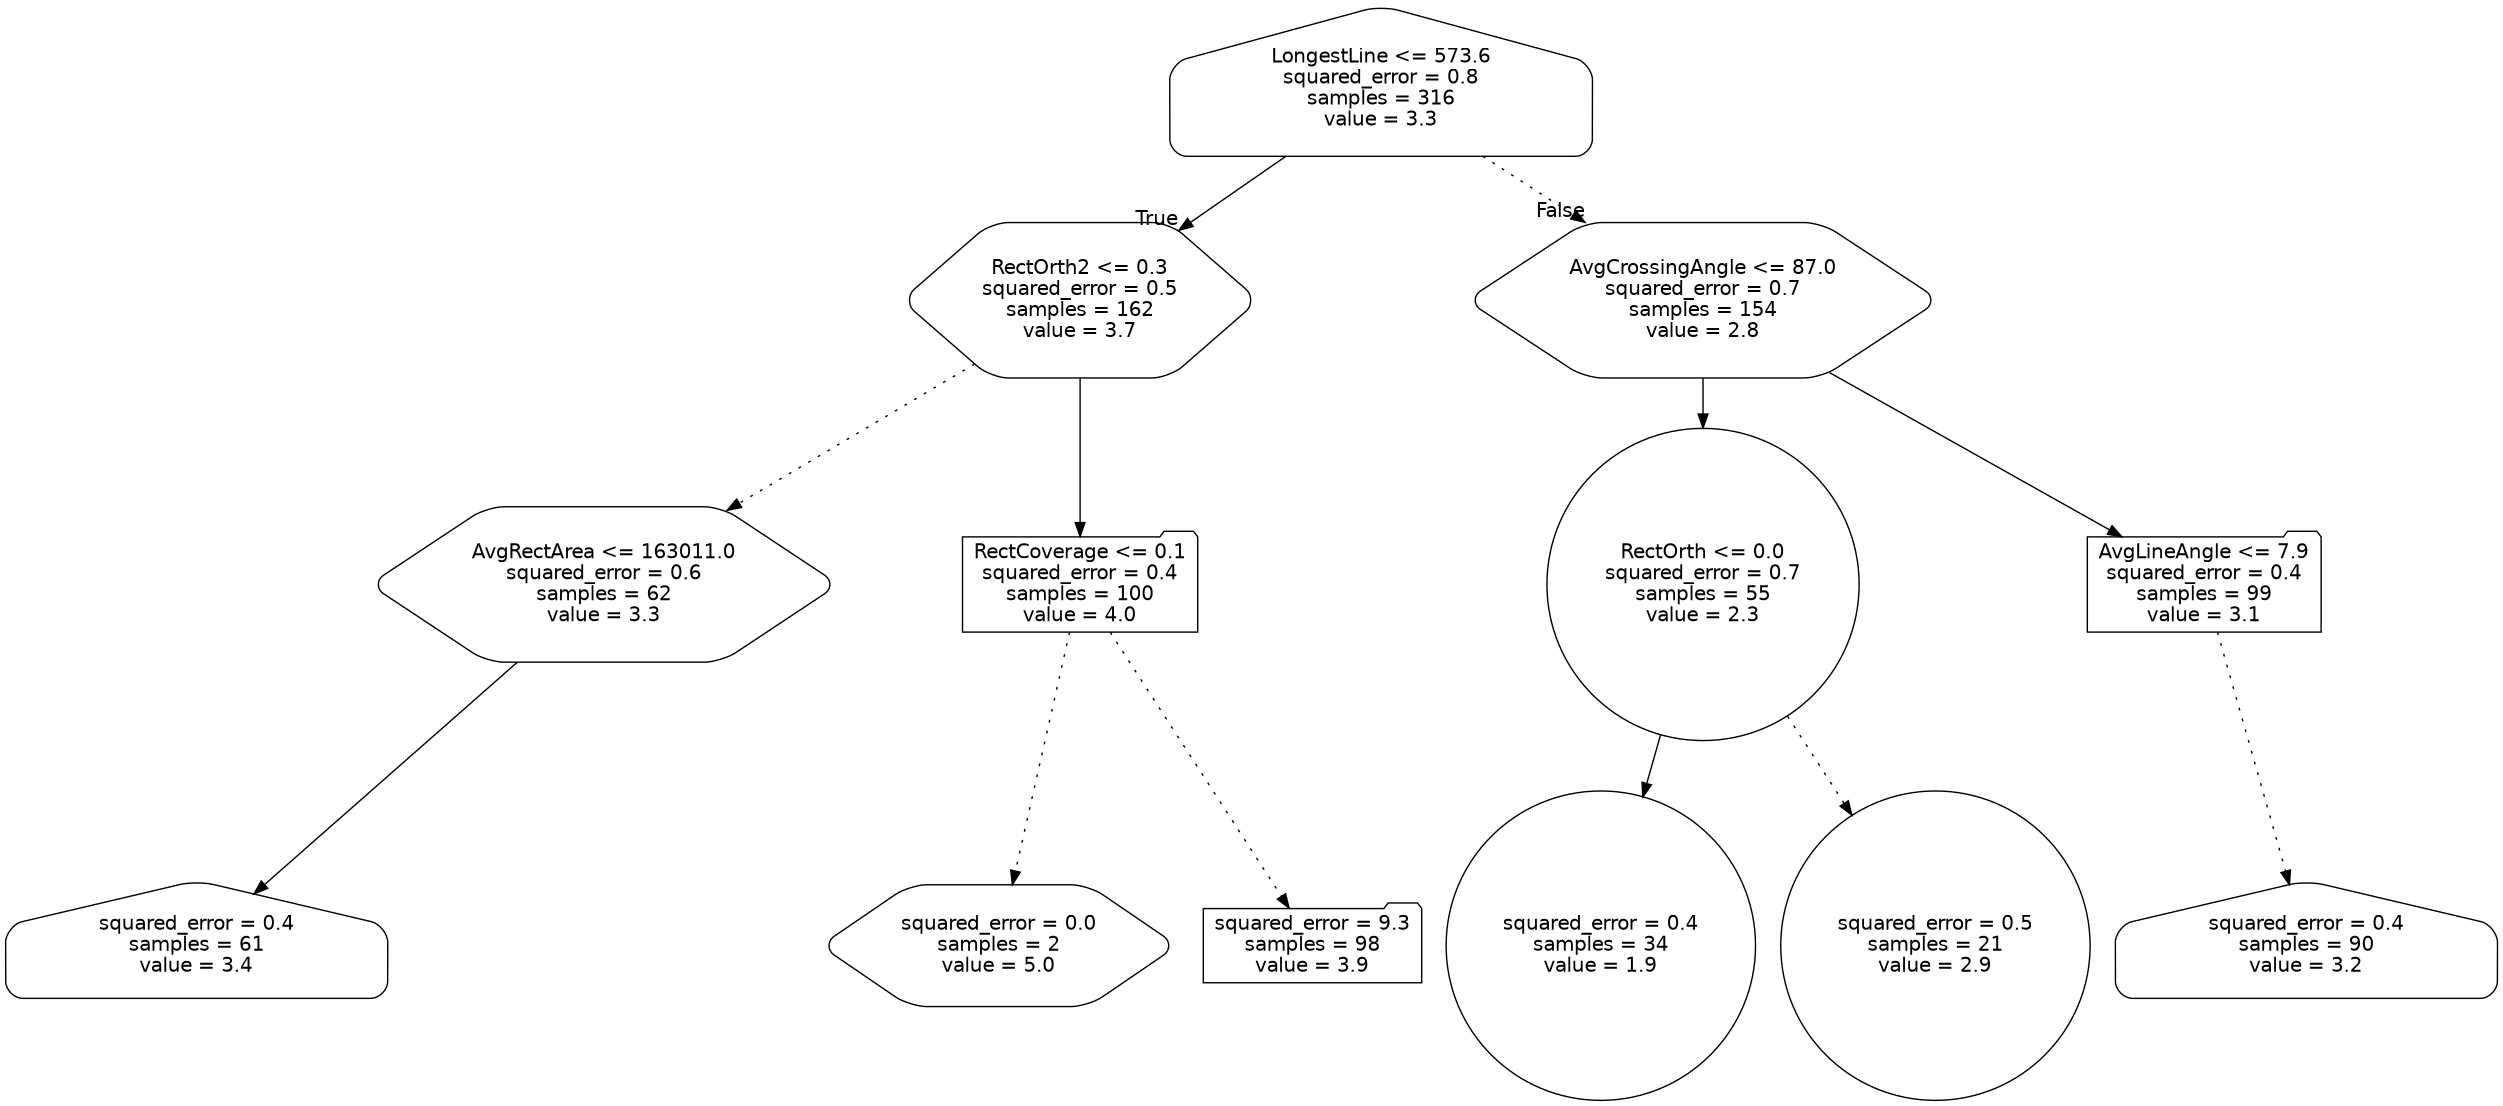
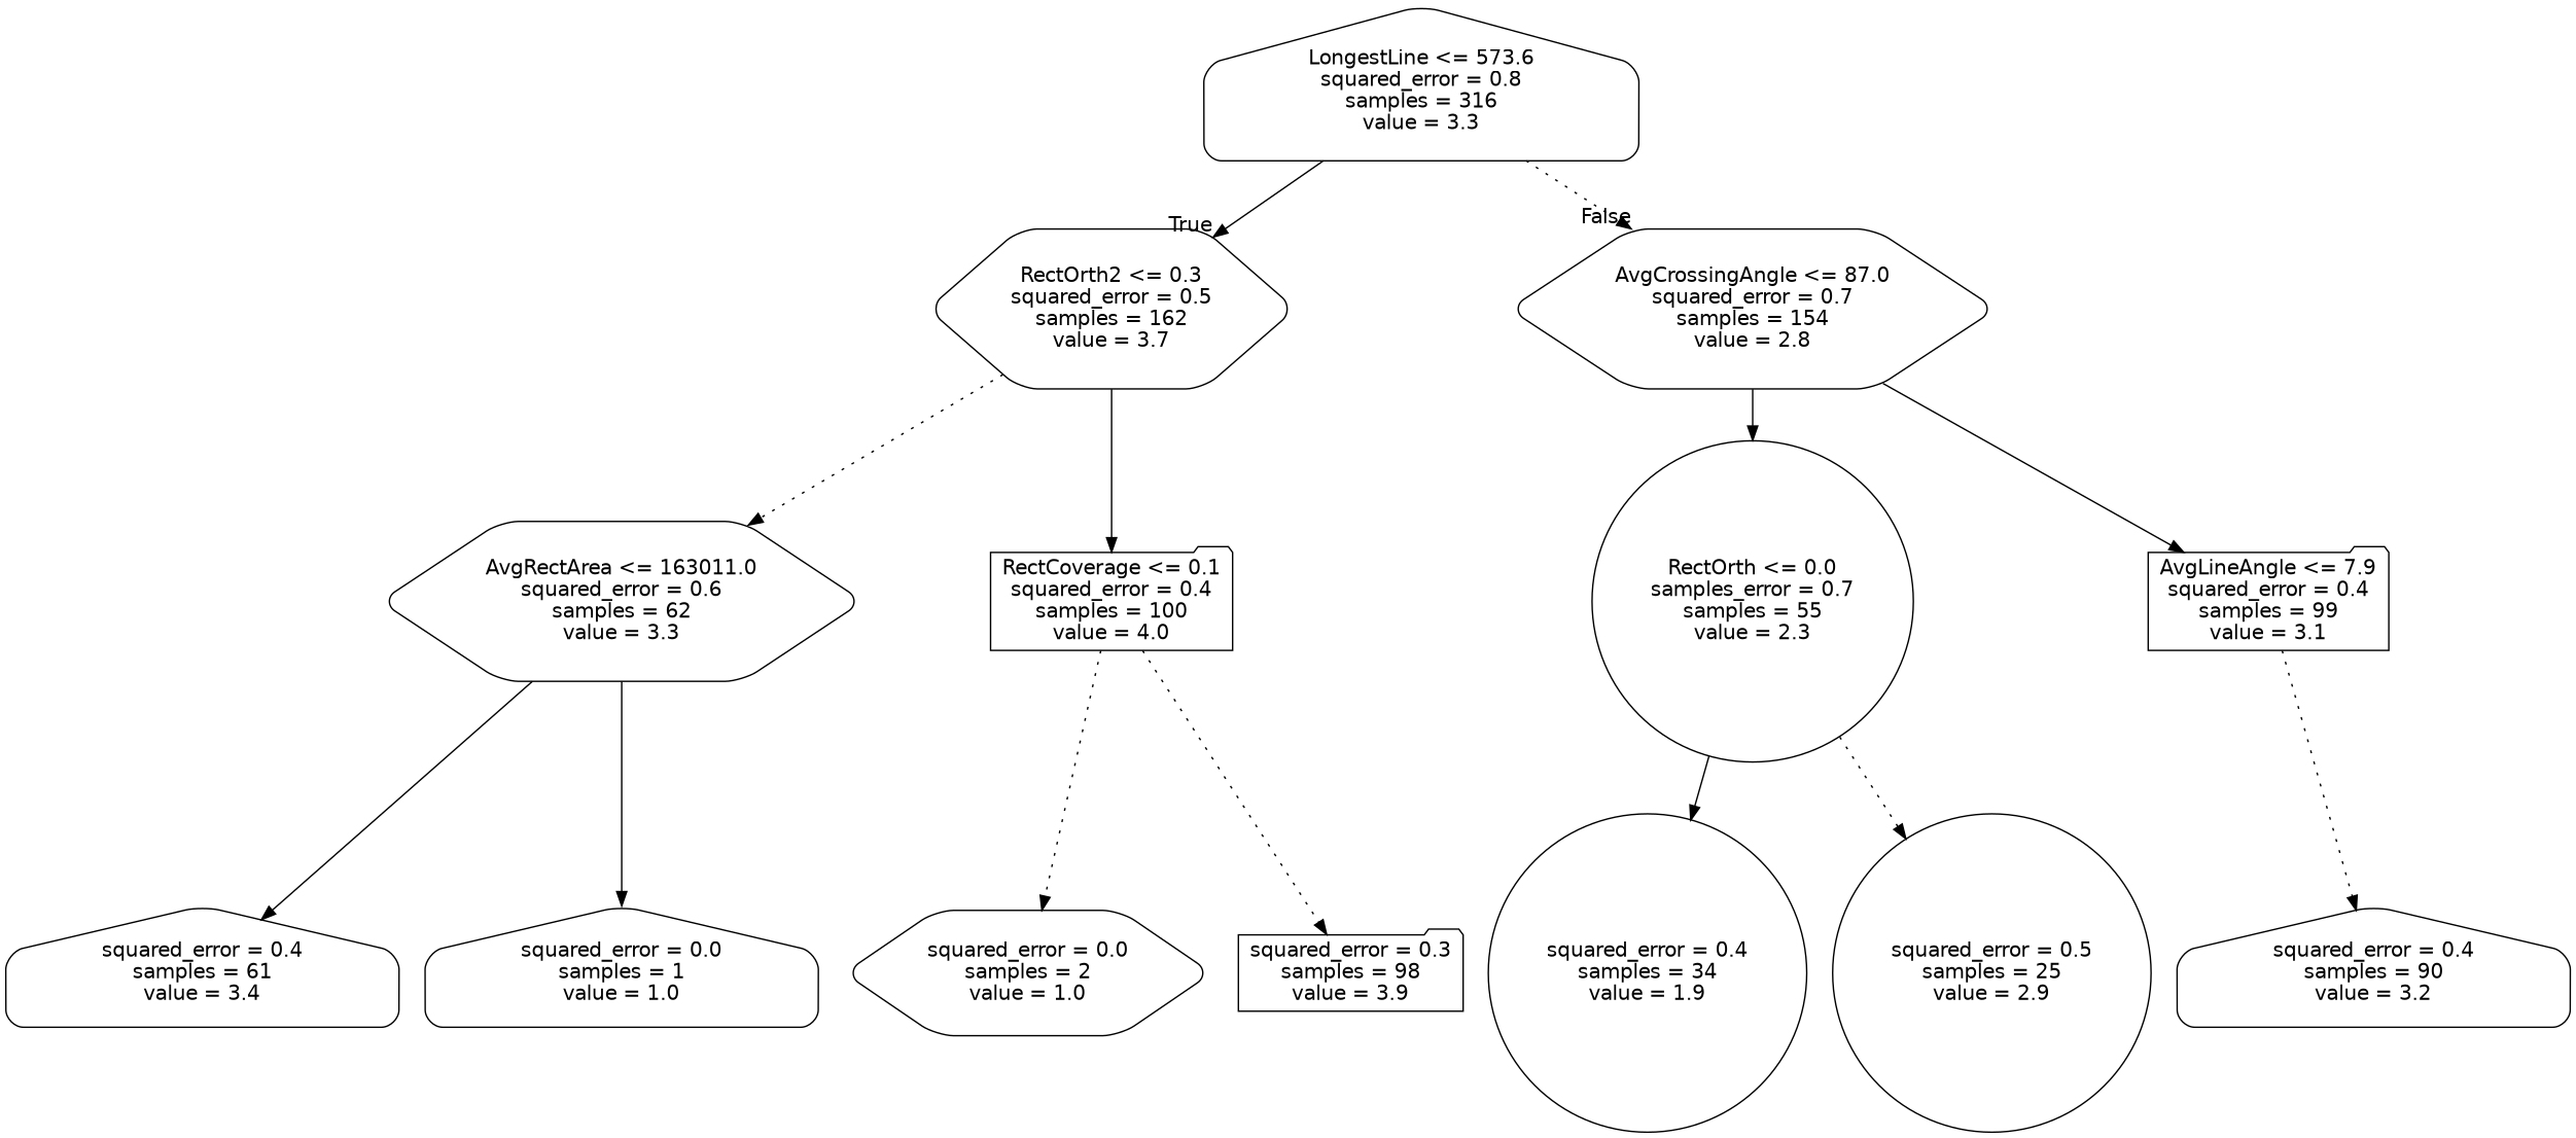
  digraph {
    node [color=black fontname=helvetica shape=house style=rounded]
    edge [fontname=helvetica style=solid]
    n1 [label="LongestLine <= 573.6\nsquared_error = 0.8\nsamples = 316\nvalue = 3.3"]
    n2 [label="RectOrth2 <= 0.3\nsquared_error = 0.5\nsamples = 162\nvalue = 3.7" shape=hexagon]
    n3 [label="AvgCrossingAngle <= 87.0\nsquared_error = 0.7\nsamples = 154\nvalue = 2.8" shape=hexagon]
    n4 [label="AvgRectArea <= 163011.0\nsquared_error = 0.6\nsamples = 62\nvalue = 3.3" shape=hexagon]
    n5 [label="RectCoverage <= 0.1\nsquared_error = 0.4\nsamples = 100\nvalue = 4.0" shape=folder]
-   n6 [label="RectOrth <= 0.0\nsquared_error = 0.7\nsamples = 55\nvalue = 2.3" shape=circle]
+   n6 [label="RectOrth <= 0.0\nsamples_error = 0.7\nsamples = 55\nvalue = 2.3" shape=circle]
    n7 [label="AvgLineAngle <= 7.9\nsquared_error = 0.4\nsamples = 99\nvalue = 3.1" shape=folder]
    n8 [label="squared_error = 0.4\nsamples = 61\nvalue = 3.4"]
-   n10 [label="squared_error = 0.0\nsamples = 2\nvalue = 5.0" shape=hexagon]
-   n11 [label="squared_error = 9.3\nsamples = 98\nvalue = 3.9" shape=folder]
+   n9 [label="squared_error = 0.0\nsamples = 1\nvalue = 1.0"]
+   n10 [label="squared_error = 0.0\nsamples = 2\nvalue = 1.0" shape=hexagon]
+   n11 [label="squared_error = 0.3\nsamples = 98\nvalue = 3.9" shape=folder]
    n12 [label="squared_error = 0.4\nsamples = 34\nvalue = 1.9" shape=circle]
-   n13 [label="squared_error = 0.5\nsamples = 21\nvalue = 2.9" shape=circle]
+   n13 [label="squared_error = 0.5\nsamples = 25\nvalue = 2.9" shape=circle]
    n14 [label="squared_error = 0.4\nsamples = 90\nvalue = 3.2"]
    n1 -> n2 [headlabel=True labelangle=45 labeldistance=2.5]
    n1 -> n3 [headlabel=False labelangle=-45 labeldistance=2.5 style=dotted]
    n2 -> n4 [style=dotted]
    n2 -> n5
    n3 -> n6
    n3 -> n7
    n4 -> n8
+   n4 -> n9
    n5 -> n10 [style=dotted]
    n5 -> n11 [style=dotted]
    n6 -> n12
    n6 -> n13 [style=dotted]
    n7 -> n14 [style=dotted]
  }
